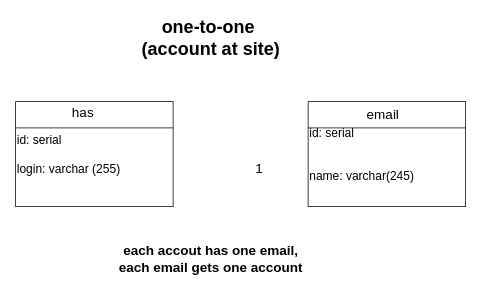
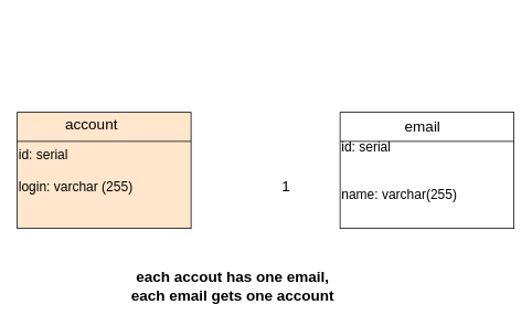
  <mxCell id="0" />
  <mxCell id="1" parent="0" />
- <mxCell id="2" value="&lt;font size=&quot;3&quot;&gt;id: serial&lt;br&gt;&lt;br&gt;login: varchar (255)&lt;br&gt;&lt;/font&gt;" style="rounded=0;whiteSpace=wrap;html=1;align=left;" parent="1" vertex="1"><mxGeometry x="20" y="135" width="210" height="140" as="geometry" /></mxCell>
+ <mxCell id="2" value="&lt;font size=&quot;3&quot;&gt;id: serial&lt;br&gt;&lt;br&gt;login: varchar (255)&lt;br&gt;&lt;/font&gt;" style="rounded=0;whiteSpace=wrap;html=1;align=left;fillColor=#ffe6cc;" parent="1" vertex="1"><mxGeometry x="20" y="135" width="210" height="140" as="geometry" /></mxCell>
  <mxCell id="3" value="" style="endArrow=none;html=1;rounded=0;exitX=0;exitY=0.25;exitDx=0;exitDy=0;entryX=1;entryY=0.25;entryDx=0;entryDy=0;" parent="1" source="2" target="2" edge="1"><mxGeometry width="50" height="50" relative="1" as="geometry"><mxPoint x="0" y="205" as="sourcePoint" /><mxPoint x="50" y="155" as="targetPoint" /></mxGeometry></mxCell>
- <mxCell id="4" value="&lt;font style=&quot;font-size: 18px;&quot;&gt;has&lt;/font&gt;" style="text;html=1;strokeColor=none;fillColor=none;align=center;verticalAlign=middle;whiteSpace=wrap;rounded=0;" parent="1" vertex="1"><mxGeometry x="30" y="135" width="160" height="30" as="geometry" /></mxCell>
- <mxCell id="5" value="&lt;font style=&quot;font-size: 24px;&quot;&gt;&lt;b&gt;one-to-one&amp;nbsp;&lt;br&gt;(account at site)&lt;br&gt;&lt;/b&gt;&lt;/font&gt;" style="text;html=1;align=center;verticalAlign=middle;resizable=0;points=[];autosize=1;strokeColor=none;fillColor=none;fontSize=18;" parent="1" vertex="1"><mxGeometry x="180" y="20" width="200" height="60" as="geometry" /></mxCell>
- <mxCell id="6" value="&lt;font size=&quot;3&quot;&gt;id: serial&lt;br&gt;&lt;br&gt;&lt;br&gt;name: varchar(245)&lt;br&gt;&lt;/font&gt;" style="rounded=0;whiteSpace=wrap;html=1;align=left;" parent="1" vertex="1"><mxGeometry x="410" y="135" width="210" height="140" as="geometry" /></mxCell>
+ <mxCell id="4" value="&lt;font style=&quot;font-size: 18px;&quot;&gt;account&lt;/font&gt;" style="text;html=1;strokeColor=none;fillColor=none;align=center;verticalAlign=middle;whiteSpace=wrap;rounded=0;" parent="1" vertex="1"><mxGeometry x="30" y="135" width="160" height="30" as="geometry" /></mxCell>
+ <mxCell id="6" value="&lt;font size=&quot;3&quot;&gt;id: serial&lt;br&gt;&lt;br&gt;&lt;br&gt;name: varchar(255)&lt;br&gt;&lt;/font&gt;" style="rounded=0;whiteSpace=wrap;html=1;align=left;" parent="1" vertex="1"><mxGeometry x="410" y="135" width="210" height="140" as="geometry" /></mxCell>
  <mxCell id="7" value="" style="endArrow=none;html=1;rounded=0;fontSize=24;exitX=0;exitY=0.25;exitDx=0;exitDy=0;entryX=1;entryY=0.25;entryDx=0;entryDy=0;" parent="1" source="6" target="6" edge="1"><mxGeometry width="50" height="50" relative="1" as="geometry"><mxPoint x="420" y="305" as="sourcePoint" /><mxPoint x="470" y="255" as="targetPoint" /></mxGeometry></mxCell>
  <mxCell id="8" value="&lt;font style=&quot;font-size: 18px;&quot;&gt;email&lt;/font&gt;" style="text;html=1;strokeColor=none;fillColor=none;align=center;verticalAlign=middle;whiteSpace=wrap;rounded=0;fontSize=24;" parent="1" vertex="1"><mxGeometry x="480" y="135" width="60" height="30" as="geometry" /></mxCell>
  <mxCell id="9" value="&lt;b&gt;each accout has one email, &lt;br&gt;each email gets one account&lt;/b&gt;" style="text;html=1;align=center;verticalAlign=middle;resizable=0;points=[];autosize=1;strokeColor=none;fillColor=none;fontSize=18;" parent="1" vertex="1"><mxGeometry x="150" y="320" width="260" height="50" as="geometry" /></mxCell>
  <mxCell id="10" value="1" style="text;html=1;strokeColor=none;fillColor=none;align=center;verticalAlign=middle;whiteSpace=wrap;rounded=0;fontSize=18;" parent="1" vertex="1"><mxGeometry x="315" y="210" width="60" height="30" as="geometry" /></mxCell>
